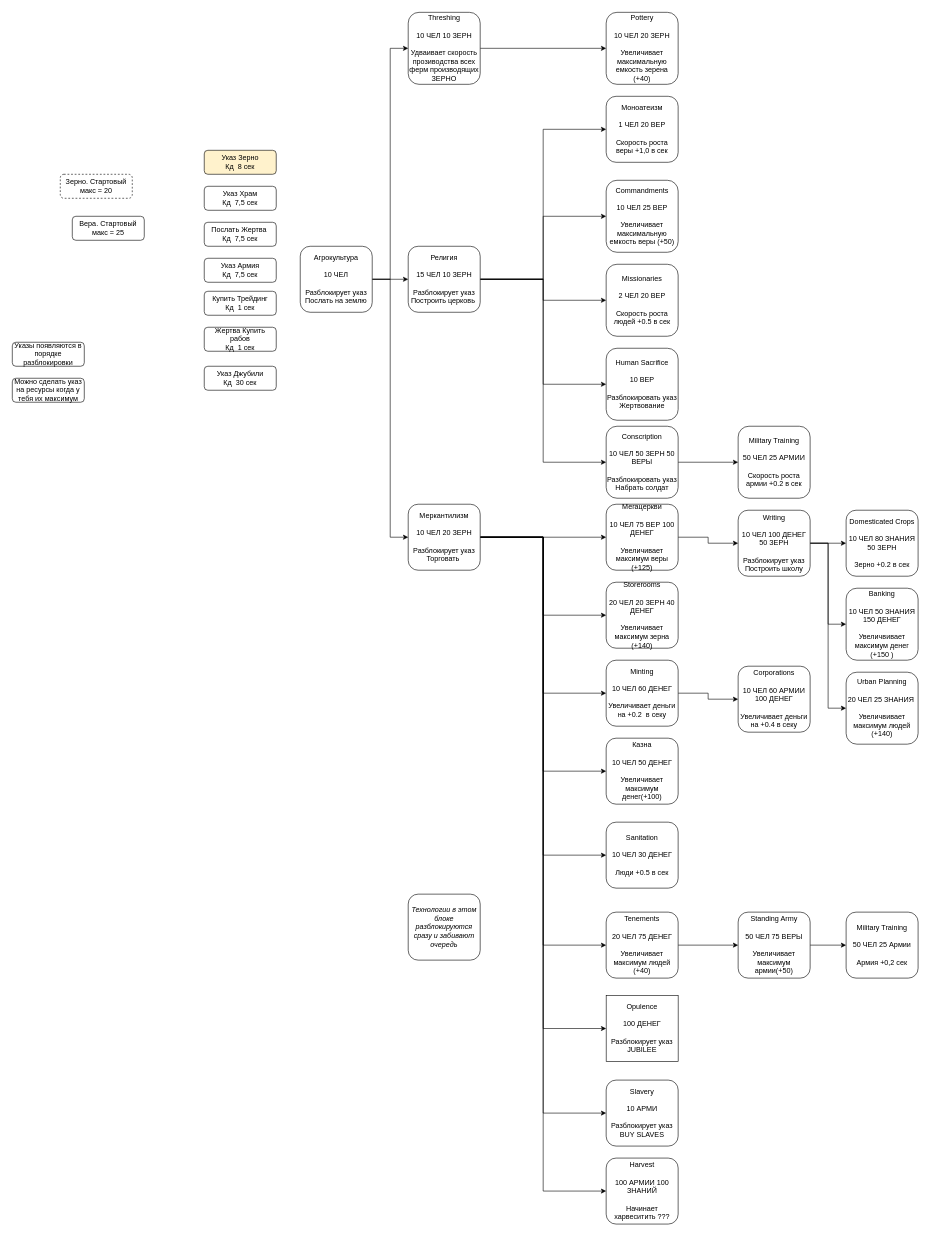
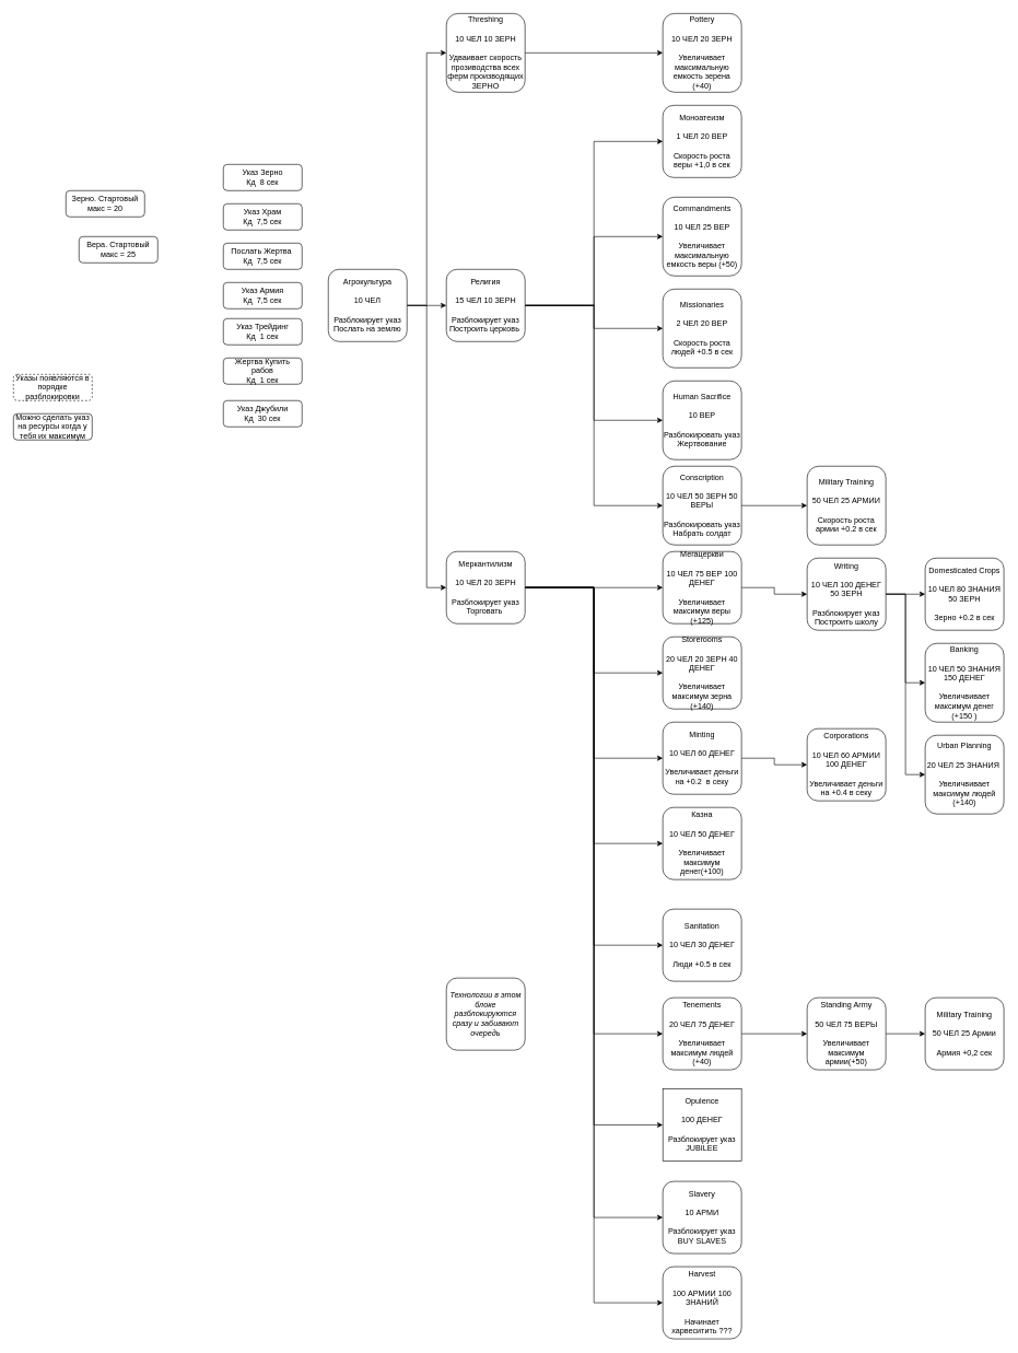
  <mxCell id="0" />
  <mxCell id="1" parent="0" />
  <mxCell id="2" style="edgeStyle=orthogonalEdgeStyle;rounded=0;orthogonalLoop=1;jettySize=auto;html=1;" parent="1" source="5" target="13" edge="1"><mxGeometry relative="1" as="geometry" /></mxCell>
  <mxCell id="3" style="edgeStyle=orthogonalEdgeStyle;rounded=0;orthogonalLoop=1;jettySize=auto;html=1;entryX=0;entryY=0.5;entryDx=0;entryDy=0;" parent="1" source="5" target="7" edge="1"><mxGeometry relative="1" as="geometry" /></mxCell>
  <mxCell id="4" style="edgeStyle=orthogonalEdgeStyle;rounded=0;orthogonalLoop=1;jettySize=auto;html=1;entryX=0;entryY=0.5;entryDx=0;entryDy=0;" parent="1" source="5" target="23" edge="1"><mxGeometry relative="1" as="geometry" /></mxCell>
  <mxCell id="5" value="Агрокультура&lt;br&gt;&lt;br&gt;10 ЧЕЛ&lt;br&gt;&lt;br&gt;Разблокирует указ Послать на землю" style="rounded=1;whiteSpace=wrap;html=1;" parent="1" vertex="1"><mxGeometry x="500" y="410" width="120" height="110" as="geometry" /></mxCell>
  <mxCell id="6" style="edgeStyle=orthogonalEdgeStyle;rounded=0;orthogonalLoop=1;jettySize=auto;html=1;" parent="1" source="7" target="24" edge="1"><mxGeometry relative="1" as="geometry" /></mxCell>
  <mxCell id="7" value="Threshing&lt;br&gt;&lt;br&gt;10 ЧЕЛ 10 ЗЕРН&lt;br&gt;&lt;br&gt;Удваивает скорость прозиводства всех ферм производящих ЗЕРНО" style="rounded=1;whiteSpace=wrap;html=1;" parent="1" vertex="1"><mxGeometry x="680" y="20" width="120" height="120" as="geometry" /></mxCell>
  <mxCell id="8" style="edgeStyle=orthogonalEdgeStyle;rounded=0;orthogonalLoop=1;jettySize=auto;html=1;entryX=0;entryY=0.5;entryDx=0;entryDy=0;" parent="1" source="13" target="25" edge="1"><mxGeometry relative="1" as="geometry" /></mxCell>
  <mxCell id="9" style="edgeStyle=orthogonalEdgeStyle;rounded=0;orthogonalLoop=1;jettySize=auto;html=1;" parent="1" source="13" target="26" edge="1"><mxGeometry relative="1" as="geometry" /></mxCell>
  <mxCell id="10" style="edgeStyle=orthogonalEdgeStyle;rounded=0;orthogonalLoop=1;jettySize=auto;html=1;entryX=0;entryY=0.5;entryDx=0;entryDy=0;" parent="1" source="13" target="31" edge="1"><mxGeometry relative="1" as="geometry" /></mxCell>
  <mxCell id="11" style="edgeStyle=orthogonalEdgeStyle;rounded=0;orthogonalLoop=1;jettySize=auto;html=1;entryX=0;entryY=0.5;entryDx=0;entryDy=0;" parent="1" source="13" target="32" edge="1"><mxGeometry relative="1" as="geometry" /></mxCell>
  <mxCell id="12" style="edgeStyle=orthogonalEdgeStyle;rounded=0;orthogonalLoop=1;jettySize=auto;html=1;entryX=0;entryY=0.5;entryDx=0;entryDy=0;" parent="1" source="13" target="34" edge="1"><mxGeometry relative="1" as="geometry" /></mxCell>
  <mxCell id="13" value="Религия&lt;br&gt;&lt;br&gt;15 ЧЕЛ 10 ЗЕРН&lt;br&gt;&lt;br&gt;Разблокирует указ Построить церковь&amp;nbsp;" style="rounded=1;whiteSpace=wrap;html=1;" parent="1" vertex="1"><mxGeometry x="680" y="410" width="120" height="110" as="geometry" /></mxCell>
  <mxCell id="14" style="edgeStyle=orthogonalEdgeStyle;rounded=0;orthogonalLoop=1;jettySize=auto;html=1;" parent="1" source="23" target="41" edge="1"><mxGeometry relative="1" as="geometry" /></mxCell>
  <mxCell id="15" style="edgeStyle=orthogonalEdgeStyle;rounded=0;orthogonalLoop=1;jettySize=auto;html=1;entryX=0;entryY=0.5;entryDx=0;entryDy=0;" parent="1" source="23" target="42" edge="1"><mxGeometry relative="1" as="geometry" /></mxCell>
  <mxCell id="16" style="edgeStyle=orthogonalEdgeStyle;rounded=0;orthogonalLoop=1;jettySize=auto;html=1;entryX=0;entryY=0.5;entryDx=0;entryDy=0;" parent="1" source="23" target="44" edge="1"><mxGeometry relative="1" as="geometry" /></mxCell>
  <mxCell id="17" style="edgeStyle=orthogonalEdgeStyle;rounded=0;orthogonalLoop=1;jettySize=auto;html=1;entryX=0;entryY=0.5;entryDx=0;entryDy=0;" parent="1" source="23" target="45" edge="1"><mxGeometry relative="1" as="geometry" /></mxCell>
  <mxCell id="18" style="edgeStyle=orthogonalEdgeStyle;rounded=0;orthogonalLoop=1;jettySize=auto;html=1;entryX=0;entryY=0.5;entryDx=0;entryDy=0;" parent="1" source="23" target="46" edge="1"><mxGeometry relative="1" as="geometry" /></mxCell>
  <mxCell id="19" style="edgeStyle=orthogonalEdgeStyle;rounded=0;orthogonalLoop=1;jettySize=auto;html=1;entryX=0;entryY=0.5;entryDx=0;entryDy=0;" parent="1" source="23" target="48" edge="1"><mxGeometry relative="1" as="geometry" /></mxCell>
  <mxCell id="20" style="edgeStyle=orthogonalEdgeStyle;rounded=0;orthogonalLoop=1;jettySize=auto;html=1;entryX=0;entryY=0.5;entryDx=0;entryDy=0;" parent="1" source="23" target="49" edge="1"><mxGeometry relative="1" as="geometry" /></mxCell>
  <mxCell id="21" style="edgeStyle=orthogonalEdgeStyle;rounded=0;orthogonalLoop=1;jettySize=auto;html=1;entryX=0;entryY=0.5;entryDx=0;entryDy=0;" parent="1" source="23" target="50" edge="1"><mxGeometry relative="1" as="geometry" /></mxCell>
  <mxCell id="22" style="edgeStyle=orthogonalEdgeStyle;rounded=0;orthogonalLoop=1;jettySize=auto;html=1;entryX=0;entryY=0.5;entryDx=0;entryDy=0;" parent="1" source="23" target="51" edge="1"><mxGeometry relative="1" as="geometry" /></mxCell>
  <mxCell id="23" value="Меркантилизм&lt;br&gt;&lt;br&gt;10 ЧЕЛ 20 ЗЕРН&lt;br&gt;&lt;br&gt;Разблокирует указ Торговать&amp;nbsp;" style="rounded=1;whiteSpace=wrap;html=1;" parent="1" vertex="1"><mxGeometry x="680" y="840" width="120" height="110" as="geometry" /></mxCell>
  <mxCell id="24" value="Pottery&lt;br&gt;&lt;br&gt;10 ЧЕЛ 20 ЗЕРН&lt;br&gt;&lt;br&gt;Увеличивает максимальную емкость зерена (+40)" style="rounded=1;whiteSpace=wrap;html=1;" parent="1" vertex="1"><mxGeometry x="1010" y="20" width="120" height="120" as="geometry" /></mxCell>
  <mxCell id="25" value="Моноатеизм&lt;br&gt;&lt;br&gt;1 ЧЕЛ 20 ВЕР&lt;br&gt;&lt;br&gt;Скорость роста веры +1,0 в сек" style="rounded=1;whiteSpace=wrap;html=1;" parent="1" vertex="1"><mxGeometry x="1010" y="160" width="120" height="110" as="geometry" /></mxCell>
  <mxCell id="26" value="Commandments&lt;br&gt;&lt;br&gt;10 ЧЕЛ 25 ВЕР&lt;br&gt;&lt;br&gt;Увеличивает максимальную емкость веры (+50)" style="rounded=1;whiteSpace=wrap;html=1;" parent="1" vertex="1"><mxGeometry x="1010" y="300" width="120" height="120" as="geometry" /></mxCell>
- <mxCell id="27" value="Указ Зерно&lt;br&gt;Кд&amp;nbsp; 8 сек" style="rounded=1;whiteSpace=wrap;html=1;fillColor=#fff2cc;" parent="1" vertex="1"><mxGeometry x="340" y="250" width="120" height="40" as="geometry" /></mxCell>
+ <mxCell id="27" value="Указ Зерно&lt;br&gt;Кд&amp;nbsp; 8 сек" style="rounded=1;whiteSpace=wrap;html=1;" parent="1" vertex="1"><mxGeometry x="340" y="250" width="120" height="40" as="geometry" /></mxCell>
  <mxCell id="28" value="Указ Храм&lt;br&gt;Кд&amp;nbsp; 7,5&amp;nbsp;сек" style="rounded=1;whiteSpace=wrap;html=1;" parent="1" vertex="1"><mxGeometry x="340" y="310" width="120" height="40" as="geometry" /></mxCell>
  <mxCell id="29" value="Вера. Стартовый макс = 25" style="rounded=1;whiteSpace=wrap;html=1;" parent="1" vertex="1"><mxGeometry x="120" y="360" width="120" height="40" as="geometry" /></mxCell>
- <mxCell id="30" value="Зерно. Стартовый макс = 20" style="rounded=1;whiteSpace=wrap;html=1;dashed=1;" parent="1" vertex="1"><mxGeometry x="100" y="290" width="120" height="40" as="geometry" /></mxCell>
+ <mxCell id="30" value="Зерно. Стартовый макс = 20" style="rounded=1;whiteSpace=wrap;html=1;" parent="1" vertex="1"><mxGeometry x="100" y="290" width="120" height="40" as="geometry" /></mxCell>
  <mxCell id="31" value="Missionaries&lt;br&gt;&lt;br&gt;2 ЧЕЛ 20 ВЕР&lt;br&gt;&lt;br&gt;Скорость роста людей +0.5 в сек" style="rounded=1;whiteSpace=wrap;html=1;" parent="1" vertex="1"><mxGeometry x="1010" y="440" width="120" height="120" as="geometry" /></mxCell>
  <mxCell id="32" value="Human Sacrifice&lt;br&gt;&lt;br&gt;10 ВЕР&lt;br&gt;&lt;br&gt;Разблокировать указ Жертвование" style="rounded=1;whiteSpace=wrap;html=1;" parent="1" vertex="1"><mxGeometry x="1010" y="580" width="120" height="120" as="geometry" /></mxCell>
  <mxCell id="33" style="edgeStyle=orthogonalEdgeStyle;rounded=0;orthogonalLoop=1;jettySize=auto;html=1;" parent="1" source="34" target="35" edge="1"><mxGeometry relative="1" as="geometry" /></mxCell>
  <mxCell id="34" value="Conscription&lt;br&gt;&lt;br&gt;10 ЧЕЛ 50 ЗЕРН 50 ВЕРЫ&lt;br&gt;&lt;br&gt;Разблокировать указ Набрать солдат" style="rounded=1;whiteSpace=wrap;html=1;" parent="1" vertex="1"><mxGeometry x="1010" y="710" width="120" height="120" as="geometry" /></mxCell>
  <mxCell id="35" value="Military Training&lt;br&gt;&lt;br&gt;50 ЧЕЛ 25 АРМИИ&lt;br&gt;&lt;br&gt;Скорость роста армии +0.2 в сек" style="rounded=1;whiteSpace=wrap;html=1;" parent="1" vertex="1"><mxGeometry x="1230" y="710" width="120" height="120" as="geometry" /></mxCell>
  <mxCell id="36" value="Послать Жертва&amp;nbsp;&lt;br&gt;Кд&amp;nbsp; 7,5&amp;nbsp;сек" style="rounded=1;whiteSpace=wrap;html=1;" parent="1" vertex="1"><mxGeometry x="340" y="370" width="120" height="40" as="geometry" /></mxCell>
  <mxCell id="37" value="Указ Армия&lt;br&gt;Кд&amp;nbsp; 7,5&amp;nbsp;сек" style="rounded=1;whiteSpace=wrap;html=1;" parent="1" vertex="1"><mxGeometry x="340" y="430" width="120" height="40" as="geometry" /></mxCell>
- <mxCell id="38" value="Указы появляются в порядке разблокировки" style="rounded=1;whiteSpace=wrap;html=1;" parent="1" vertex="1"><mxGeometry x="20" y="570" width="120" height="40" as="geometry" /></mxCell>
- <mxCell id="39" value="Купить Трейдинг&lt;br&gt;Кд&amp;nbsp; 1&amp;nbsp;сек" style="rounded=1;whiteSpace=wrap;html=1;" parent="1" vertex="1"><mxGeometry x="340" y="485" width="120" height="40" as="geometry" /></mxCell>
+ <mxCell id="38" value="Указы появляются в порядке разблокировки" style="rounded=1;whiteSpace=wrap;html=1;dashed=1;" parent="1" vertex="1"><mxGeometry x="20" y="570" width="120" height="40" as="geometry" /></mxCell>
+ <mxCell id="39" value="Указ Трейдинг&lt;br&gt;Кд&amp;nbsp; 1&amp;nbsp;сек" style="rounded=1;whiteSpace=wrap;html=1;" parent="1" vertex="1"><mxGeometry x="340" y="485" width="120" height="40" as="geometry" /></mxCell>
  <mxCell id="40" style="edgeStyle=orthogonalEdgeStyle;rounded=0;orthogonalLoop=1;jettySize=auto;html=1;" parent="1" source="41" target="55" edge="1"><mxGeometry relative="1" as="geometry" /></mxCell>
  <mxCell id="41" value="Мегацеркви&lt;br&gt;&lt;br&gt;10 ЧЕЛ 75 ВЕР 100 ДЕНЕГ&lt;br&gt;&lt;br&gt;Увеличивает максимум веры (+125)" style="rounded=1;whiteSpace=wrap;html=1;" parent="1" vertex="1"><mxGeometry x="1010" y="840" width="120" height="110" as="geometry" /></mxCell>
  <mxCell id="42" value="Storerooms&lt;br&gt;&lt;br&gt;20 ЧЕЛ 20 ЗЕРН 40 ДЕНЕГ&lt;br&gt;&lt;br&gt;Увеличивает максимум зерна (+140)" style="rounded=1;whiteSpace=wrap;html=1;" parent="1" vertex="1"><mxGeometry x="1010" y="970" width="120" height="110" as="geometry" /></mxCell>
  <mxCell id="43" style="edgeStyle=orthogonalEdgeStyle;rounded=0;orthogonalLoop=1;jettySize=auto;html=1;" parent="1" source="44" target="56" edge="1"><mxGeometry relative="1" as="geometry" /></mxCell>
  <mxCell id="44" value="Minting&lt;br&gt;&lt;br&gt;10 ЧЕЛ 60 ДЕНЕГ&lt;br&gt;&lt;br&gt;Увеличивает деньги на +0.2&amp;nbsp;&amp;nbsp;в секу" style="rounded=1;whiteSpace=wrap;html=1;" parent="1" vertex="1"><mxGeometry x="1010" y="1100" width="120" height="110" as="geometry" /></mxCell>
  <mxCell id="45" value="Казна&lt;br&gt;&lt;br&gt;10 ЧЕЛ 50 ДЕНЕГ&lt;br&gt;&lt;br&gt;Увеличивает максимум денег(+100)" style="rounded=1;whiteSpace=wrap;html=1;" parent="1" vertex="1"><mxGeometry x="1010" y="1230" width="120" height="110" as="geometry" /></mxCell>
- <mxCell id="46" value="Sanitation&lt;br&gt;&lt;br&gt;10 ЧЕЛ 30 ДЕНЕГ&lt;br&gt;&lt;br&gt;Люди +0.5 в сек" style="rounded=1;whiteSpace=wrap;html=1;" parent="1" vertex="1"><mxGeometry x="1010" y="1370" width="120" height="110" as="geometry" /></mxCell>
+ <mxCell id="46" value="Sanitation&lt;br&gt;&lt;br&gt;10 ЧЕЛ 30 ДЕНЕГ&lt;br&gt;&lt;br&gt;Люди +0.5 в сек" style="rounded=1;whiteSpace=wrap;html=1;" parent="1" vertex="1"><mxGeometry x="1010" y="1385" width="120" height="110" as="geometry" /></mxCell>
  <mxCell id="47" style="edgeStyle=orthogonalEdgeStyle;rounded=0;orthogonalLoop=1;jettySize=auto;html=1;" parent="1" source="48" target="58" edge="1"><mxGeometry relative="1" as="geometry" /></mxCell>
  <mxCell id="48" value="Tenements&lt;br&gt;&lt;br&gt;20 ЧЕЛ 75 ДЕНЕГ&lt;br&gt;&lt;br&gt;Увеличивает максимум людей (+40)" style="rounded=1;whiteSpace=wrap;html=1;" parent="1" vertex="1"><mxGeometry x="1010" y="1520" width="120" height="110" as="geometry" /></mxCell>
  <mxCell id="49" value="Opulence&lt;br&gt;&lt;br&gt;100 ДЕНЕГ&lt;br&gt;&lt;br&gt;Разблокирует указ JUBILEE" style="whiteSpace=wrap;html=1;rounded=0;" parent="1" vertex="1"><mxGeometry x="1010" y="1659" width="120" height="110" as="geometry" /></mxCell>
  <mxCell id="50" value="Slavery&lt;br&gt;&lt;br&gt;10 АРМИ&lt;br&gt;&lt;br&gt;Разблокирует указ BUY SLAVES" style="rounded=1;whiteSpace=wrap;html=1;" parent="1" vertex="1"><mxGeometry x="1010" y="1800" width="120" height="110" as="geometry" /></mxCell>
  <mxCell id="51" value="Harvest&lt;br&gt;&lt;br&gt;100 АРМИИ 100 ЗНАНИЙ&lt;br&gt;&lt;br&gt;Начинает харвеситить ???" style="rounded=1;whiteSpace=wrap;html=1;" parent="1" vertex="1"><mxGeometry x="1010" y="1930" width="120" height="110" as="geometry" /></mxCell>
  <mxCell id="52" style="edgeStyle=orthogonalEdgeStyle;rounded=0;orthogonalLoop=1;jettySize=auto;html=1;" parent="1" source="55" target="64" edge="1"><mxGeometry relative="1" as="geometry" /></mxCell>
  <mxCell id="53" style="edgeStyle=orthogonalEdgeStyle;rounded=0;orthogonalLoop=1;jettySize=auto;html=1;entryX=0;entryY=0.5;entryDx=0;entryDy=0;" parent="1" source="55" target="65" edge="1"><mxGeometry relative="1" as="geometry" /></mxCell>
  <mxCell id="54" style="edgeStyle=orthogonalEdgeStyle;rounded=0;orthogonalLoop=1;jettySize=auto;html=1;entryX=0;entryY=0.5;entryDx=0;entryDy=0;" parent="1" source="55" target="66" edge="1"><mxGeometry relative="1" as="geometry" /></mxCell>
  <mxCell id="55" value="Writing&lt;br&gt;&lt;br&gt;10 ЧЕЛ 100 ДЕНЕГ 50 ЗЕРН&lt;br&gt;&lt;br&gt;Разблокирует указ Построить школу" style="rounded=1;whiteSpace=wrap;html=1;" parent="1" vertex="1"><mxGeometry x="1230" y="850" width="120" height="110" as="geometry" /></mxCell>
  <mxCell id="56" value="Corporations&lt;br&gt;&lt;br&gt;10 ЧЕЛ 60 АРМИИ 100 ДЕНЕГ&lt;br&gt;&lt;br&gt;Увеличивает деньги на +0.4&amp;nbsp;в секу" style="rounded=1;whiteSpace=wrap;html=1;" parent="1" vertex="1"><mxGeometry x="1230" y="1110" width="120" height="110" as="geometry" /></mxCell>
  <mxCell id="57" style="edgeStyle=orthogonalEdgeStyle;rounded=0;orthogonalLoop=1;jettySize=auto;html=1;" parent="1" source="58" target="59" edge="1"><mxGeometry relative="1" as="geometry" /></mxCell>
  <mxCell id="58" value="Standing Army&lt;br&gt;&lt;br&gt;50 ЧЕЛ 75 ВЕРЫ&lt;br&gt;&lt;br&gt;Увеличивает максимум армии(+50)" style="rounded=1;whiteSpace=wrap;html=1;" parent="1" vertex="1"><mxGeometry x="1230" y="1520" width="120" height="110" as="geometry" /></mxCell>
  <mxCell id="59" value="Military Training&lt;br&gt;&lt;br&gt;50 ЧЕЛ 25 Армии&lt;br&gt;&lt;br&gt;Армия +0,2 сек" style="rounded=1;whiteSpace=wrap;html=1;" parent="1" vertex="1"><mxGeometry x="1410" y="1520" width="120" height="110" as="geometry" /></mxCell>
  <mxCell id="60" value="Жертва Купить рабов&lt;br&gt;Кд&amp;nbsp; 1&amp;nbsp;сек" style="rounded=1;whiteSpace=wrap;html=1;" parent="1" vertex="1"><mxGeometry x="340" y="545" width="120" height="40" as="geometry" /></mxCell>
  <mxCell id="61" value="Указ Джубили&lt;br&gt;Кд&amp;nbsp; 30 сек" style="rounded=1;whiteSpace=wrap;html=1;" parent="1" vertex="1"><mxGeometry x="340" y="610" width="120" height="40" as="geometry" /></mxCell>
  <mxCell id="62" value="Можно сделать указ на ресурсы когда у тебя их максимум" style="rounded=1;whiteSpace=wrap;html=1;" parent="1" vertex="1"><mxGeometry x="20" y="630" width="120" height="40" as="geometry" /></mxCell>
  <mxCell id="63" value="&lt;i&gt;Технологии в этом блоке разблокируются сразу и забивают очередь&lt;/i&gt;" style="rounded=1;whiteSpace=wrap;html=1;" parent="1" vertex="1"><mxGeometry x="680" y="1490" width="120" height="110" as="geometry" /></mxCell>
  <mxCell id="64" value="Domesticated Crops&lt;br&gt;&lt;br&gt;10 ЧЕЛ 80 ЗНАНИЯ 50 ЗЕРН&lt;br&gt;&lt;br&gt;Зерно +0.2 в сек" style="rounded=1;whiteSpace=wrap;html=1;" parent="1" vertex="1"><mxGeometry x="1410" y="850" width="120" height="110" as="geometry" /></mxCell>
  <mxCell id="65" value="Banking&lt;br&gt;&lt;br&gt;10 ЧЕЛ 50 ЗНАНИЯ 150 ДЕНЕГ&lt;br&gt;&lt;br&gt;Увеличвивает максимум денег (+150 )" style="rounded=1;whiteSpace=wrap;html=1;" parent="1" vertex="1"><mxGeometry x="1410" y="980" width="120" height="120" as="geometry" /></mxCell>
  <mxCell id="66" value="Urban Planning&lt;br&gt;&lt;br&gt;20 ЧЕЛ 25 ЗНАНИЯ&amp;nbsp;&lt;br&gt;&lt;br&gt;Увеличвивает максимум людей (+140)" style="rounded=1;whiteSpace=wrap;html=1;" parent="1" vertex="1"><mxGeometry x="1410" y="1120" width="120" height="120" as="geometry" /></mxCell>
